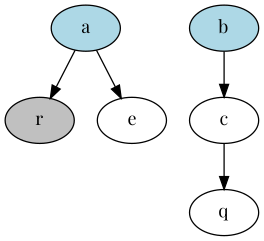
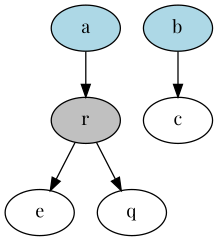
  digraph {
    fontname="Playfair Display"
    node [fontname="Playfair Display"]
    edge [fontname="Playfair Display"]
    a [fillcolor=lightblue style=filled]
    r [fillcolor=gray style=filled]
    b [fillcolor=lightblue style=filled]
    c
    e
    q
    a -> r
-   a -> e
+   r -> e
    b -> c
-   c -> q
+   r -> q
  }
